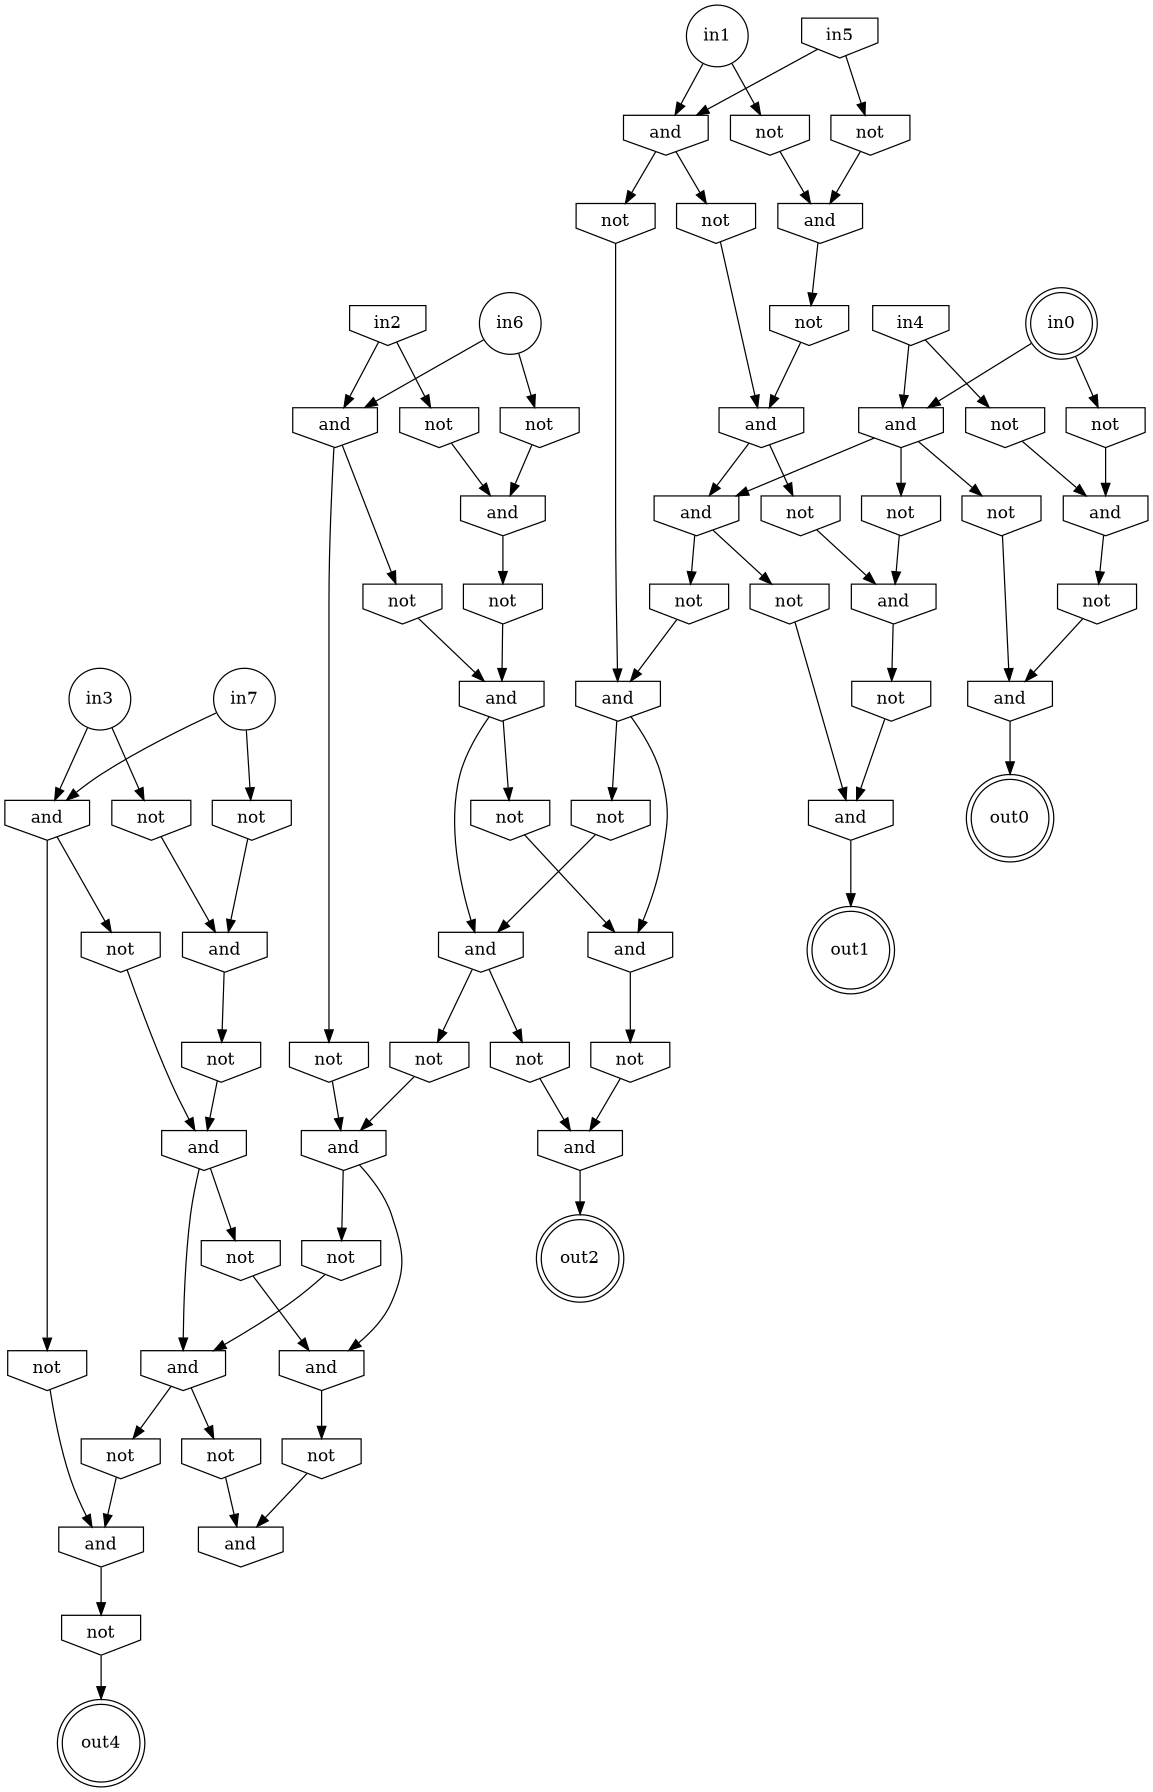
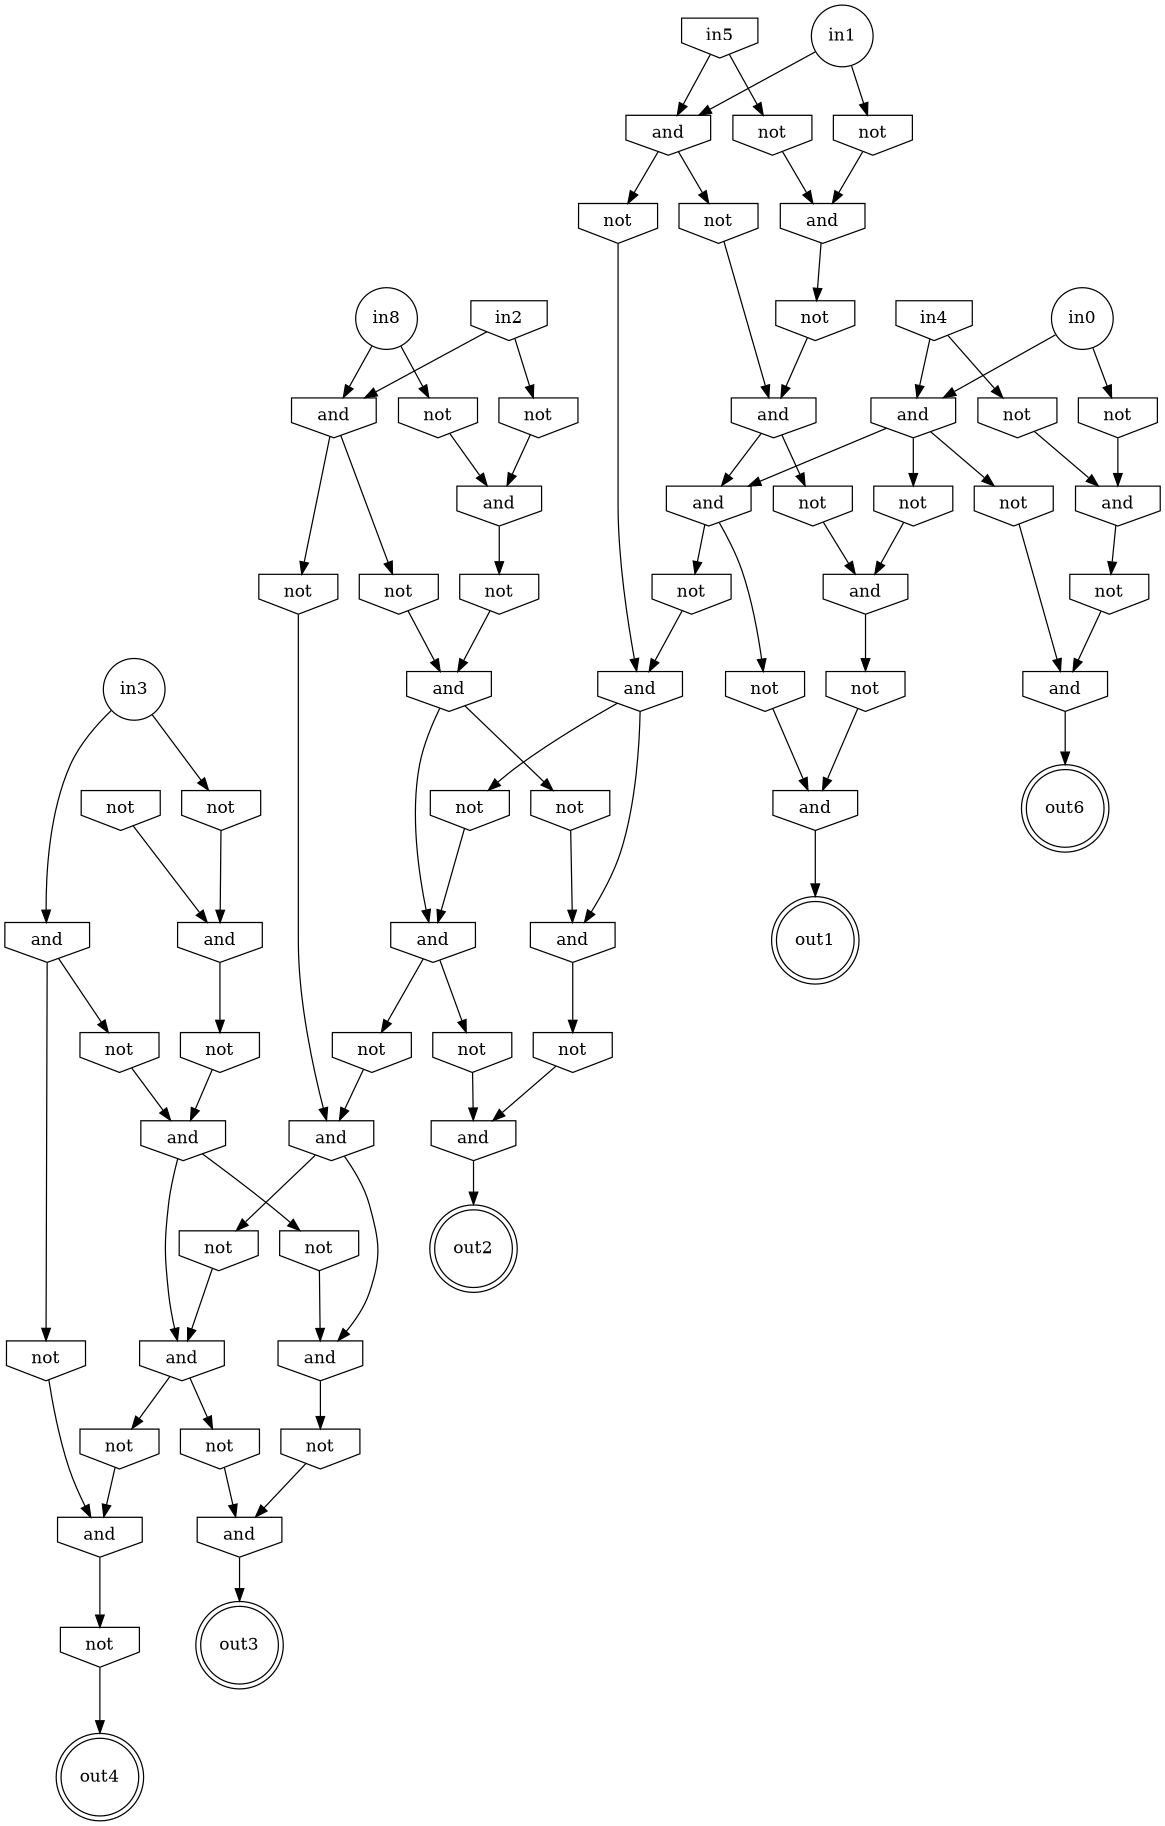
  strict digraph {
    node [shape=invhouse]
-   n1 [label=in7 shape=circle]
    n2 [label=and]
    n3 [label=not]
    n4 [label=not]
    n5 [label=not]
    n6 [label=and]
    n7 [label=and]
    n8 [label=and]
    n9 [label=not]
-   n10 [label=in6 shape=circle]
+   n10 [label=in8 shape=circle]
    n11 [label=and]
    n12 [label=not]
    n13 [label=not]
    n14 [label=not]
    n15 [label=and]
    n16 [label=and]
    n17 [label=and]
    n18 [label=not]
    n19 [label=in5]
    n20 [label=and]
    n21 [label=not]
    n22 [label=not]
    n23 [label=not]
    n24 [label=and]
    n25 [label=and]
    n26 [label=and]
    n27 [label=not]
    n28 [label=in4]
    n29 [label=and]
    n30 [label=not]
    n31 [label=and]
    n32 [label=not]
    n33 [label=not]
    n34 [label=and]
    n35 [label=not]
    n36 [label=not]
    n37 [label=and]
    n38 [label=and]
    n39 [label=not]
    n40 [label=in3 shape=circle]
    n41 [label=not]
    n42 [label=in2]
    n43 [label=not]
    n44 [label=in1 shape=circle]
    n45 [label=not]
-   n46 [label=in0 shape=doublecircle]
+   n46 [label=in0 shape=circle]
    n47 [label=not]
    n48 [label=not]
    n49 [label=and]
    n50 [label=not]
    n51 [label=and]
    n52 [label=not]
    n53 [label=not]
    n54 [label=and]
    n55 [label=out1 shape=doublecircle]
    n56 [label=not]
    n57 [label=and]
    n58 [label=not]
    n59 [label=and]
    n60 [label=not]
    n61 [label=and]
    n62 [label=not]
    n63 [label=not]
    n64 [label=out2 shape=doublecircle]
    n65 [label=not]
    n66 [label=and]
    n67 [label=not]
    n68 [label=not]
-   n69 [label=out0 shape=doublecircle]
+   n69 [label=out6 shape=doublecircle]
    n70 [label=not]
    n71 [label=out4 shape=doublecircle]
-   n1 -> n2
-   n1 -> n3
+   n72 [label=out3 shape=doublecircle]
    n2 -> n4
    n2 -> n5
    n3 -> n6
    n4 -> n7
    n5 -> n8
    n6 -> n9
    n7 -> n70
    n8 -> n48
    n8 -> n66
    n9 -> n8
    n10 -> n11
    n10 -> n12
    n11 -> n13
    n11 -> n14
    n12 -> n15
    n13 -> n16
    n14 -> n17
    n15 -> n18
    n16 -> n56
    n16 -> n61
    n17 -> n49
    n17 -> n65
    n18 -> n16
    n19 -> n20
    n19 -> n21
    n20 -> n22
    n20 -> n23
    n21 -> n24
    n22 -> n25
    n23 -> n26
    n24 -> n27
    n25 -> n57
    n25 -> n60
    n26 -> n31
    n26 -> n52
    n27 -> n26
    n28 -> n29
    n28 -> n30
    n29 -> n31
    n29 -> n32
    n29 -> n33
    n30 -> n34
    n31 -> n35
    n31 -> n36
    n32 -> n37
    n33 -> n38
    n34 -> n39
    n35 -> n54
    n36 -> n25
    n37 -> n69
    n38 -> n53
    n39 -> n37
    n40 -> n2
    n40 -> n41
    n41 -> n6
    n42 -> n11
    n42 -> n43
    n43 -> n15
    n44 -> n20
    n44 -> n45
    n45 -> n24
    n46 -> n29
    n46 -> n47
    n47 -> n34
    n48 -> n49
    n49 -> n50
    n50 -> n51
+   n51 -> n72
    n52 -> n38
    n53 -> n54
    n54 -> n55
    n56 -> n57
    n57 -> n58
    n58 -> n59
    n59 -> n64
    n60 -> n61
    n61 -> n62
    n61 -> n63
    n62 -> n59
    n63 -> n17
    n65 -> n66
    n66 -> n67
    n66 -> n68
    n67 -> n51
    n68 -> n7
    n70 -> n71
  }
